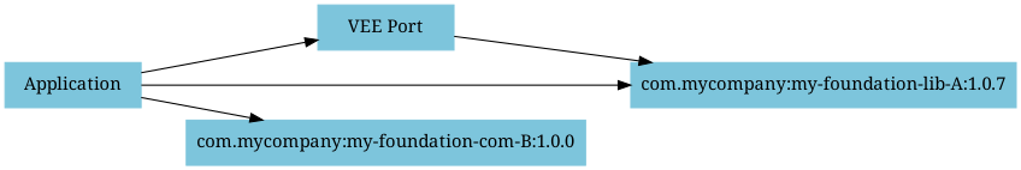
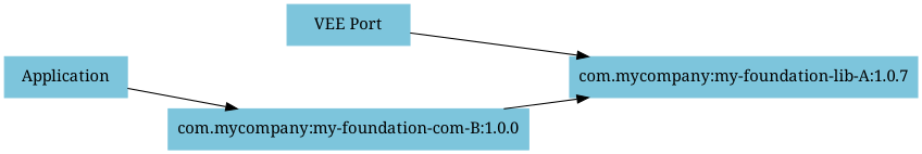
  digraph {
    fontname="Noto Serif"
    rankdir=LR
    node [color="#7dc5dc" fontname="Noto Serif" shape=box style=filled]
    edge [fontname="Noto Serif"]
    Application [width=1.5]
    "VEE Port" [width=1.5]
    n3 [label="com.mycompany:my-foundation-lib-A:1.0.7" width=1.5]
    n4 [label="com.mycompany:my-foundation-com-B:1.0.0" width=1.5]
-   Application -> "VEE Port"
-   Application -> n3
+   n4 -> n3
    Application -> n4
    "VEE Port" -> n3
  }
